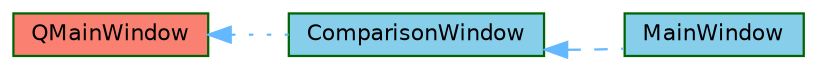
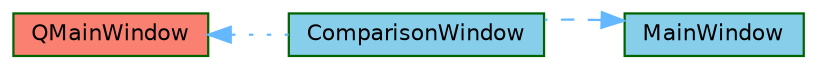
  digraph {
    rankdir=LR
    node [color=darkgreen fillcolor=skyblue fontname=Helvetica fontsize=10 shape=box style=filled]
    edge [color=steelblue1 dir=back fontname=Helvetica fontsize=10 labelfontname=Helvetica labelfontsize=10]
    n1 [fillcolor=salmon height=0.2 label=QMainWindow width=0.4]
    n2 [height=0.2 label=ComparisonWindow width=0.4]
    n3 [height=0.2 label=MainWindow width=0.4]
    n1 -> n2 [style=dotted]
-   n2 -> n3 [style=dashed]
+   n3 -> n2 [style=dashed]
  }
